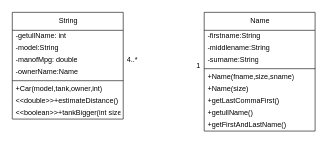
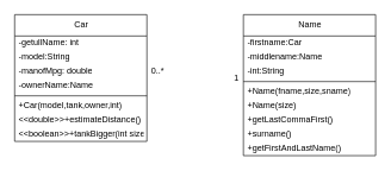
  <mxCell id="0" />
  <mxCell id="1" parent="0" />
- <mxCell id="2" value="String&lt;br&gt;&lt;br&gt;" style="swimlane;fontStyle=0;align=center;verticalAlign=top;childLayout=stackLayout;horizontal=1;startSize=30;horizontalStack=0;resizeParent=1;resizeParentMax=0;resizeLast=0;collapsible=0;marginBottom=0;html=1;" parent="1" vertex="1"><mxGeometry x="20" y="20" width="185" height="178" as="geometry" /></mxCell>
+ <mxCell id="2" value="Car&lt;br&gt;&lt;br&gt;" style="swimlane;fontStyle=0;align=center;verticalAlign=top;childLayout=stackLayout;horizontal=1;startSize=30;horizontalStack=0;resizeParent=1;resizeParentMax=0;resizeLast=0;collapsible=0;marginBottom=0;html=1;" parent="1" vertex="1"><mxGeometry x="20" y="20" width="185" height="178" as="geometry" /></mxCell>
  <mxCell id="3" value="-getullName: int" style="text;html=1;strokeColor=none;fillColor=none;align=left;verticalAlign=middle;spacingLeft=4;spacingRight=4;overflow=hidden;rotatable=0;points=[[0,0.5],[1,0.5]];portConstraint=eastwest;" parent="2" vertex="1"><mxGeometry y="30" width="185" height="20" as="geometry" /></mxCell>
  <mxCell id="4" value="-model:String" style="text;html=1;strokeColor=none;fillColor=none;align=left;verticalAlign=middle;spacingLeft=4;spacingRight=4;overflow=hidden;rotatable=0;points=[[0,0.5],[1,0.5]];portConstraint=eastwest;" parent="2" vertex="1"><mxGeometry y="50" width="185" height="20" as="geometry" /></mxCell>
  <mxCell id="5" value="-manofMpg: double" style="text;html=1;strokeColor=none;fillColor=none;align=left;verticalAlign=middle;spacingLeft=4;spacingRight=4;overflow=hidden;rotatable=0;points=[[0,0.5],[1,0.5]];portConstraint=eastwest;" parent="2" vertex="1"><mxGeometry y="70" width="185" height="20" as="geometry" /></mxCell>
  <mxCell id="6" value="-ownerName:Name" style="text;html=1;strokeColor=none;fillColor=none;align=left;verticalAlign=middle;spacingLeft=4;spacingRight=4;overflow=hidden;rotatable=0;points=[[0,0.5],[1,0.5]];portConstraint=eastwest;" parent="2" vertex="1"><mxGeometry y="90" width="185" height="20" as="geometry" /></mxCell>
  <mxCell id="7" value="" style="line;strokeWidth=1;fillColor=none;align=left;verticalAlign=middle;spacingTop=-1;spacingLeft=3;spacingRight=3;rotatable=0;labelPosition=right;points=[];portConstraint=eastwest;" parent="2" vertex="1"><mxGeometry y="110" width="185" height="8" as="geometry" /></mxCell>
  <mxCell id="8" value="+Car(model,tank,owner,int)" style="text;html=1;strokeColor=none;fillColor=none;align=left;verticalAlign=middle;spacingLeft=4;spacingRight=4;overflow=hidden;rotatable=0;points=[[0,0.5],[1,0.5]];portConstraint=eastwest;" parent="2" vertex="1"><mxGeometry y="118" width="185" height="20" as="geometry" /></mxCell>
  <mxCell id="9" value="&amp;lt;&amp;lt;double&amp;gt;&amp;gt;+estimateDistance()" style="text;html=1;strokeColor=none;fillColor=none;align=left;verticalAlign=middle;spacingLeft=4;spacingRight=4;overflow=hidden;rotatable=0;points=[[0,0.5],[1,0.5]];portConstraint=eastwest;" parent="2" vertex="1"><mxGeometry y="138" width="185" height="20" as="geometry" /></mxCell>
  <mxCell id="10" value="&amp;lt;&amp;lt;boolean&amp;gt;&amp;gt;+tankBigger(int size)" style="text;html=1;strokeColor=none;fillColor=none;align=left;verticalAlign=middle;spacingLeft=4;spacingRight=4;overflow=hidden;rotatable=0;points=[[0,0.5],[1,0.5]];portConstraint=eastwest;" parent="2" vertex="1"><mxGeometry y="158" width="185" height="20" as="geometry" /></mxCell>
  <mxCell id="11" value="Name" style="swimlane;fontStyle=0;align=center;verticalAlign=top;childLayout=stackLayout;horizontal=1;startSize=30;horizontalStack=0;resizeParent=1;resizeParentMax=0;resizeLast=0;collapsible=0;marginBottom=0;html=1;" parent="1" vertex="1"><mxGeometry x="340" y="20" width="185" height="198" as="geometry" /></mxCell>
- <mxCell id="12" value="-firstname:String" style="text;html=1;strokeColor=none;fillColor=none;align=left;verticalAlign=middle;spacingLeft=4;spacingRight=4;overflow=hidden;rotatable=0;points=[[0,0.5],[1,0.5]];portConstraint=eastwest;" parent="11" vertex="1"><mxGeometry y="30" width="185" height="20" as="geometry" /></mxCell>
- <mxCell id="13" value="-middlename:String" style="text;html=1;strokeColor=none;fillColor=none;align=left;verticalAlign=middle;spacingLeft=4;spacingRight=4;overflow=hidden;rotatable=0;points=[[0,0.5],[1,0.5]];portConstraint=eastwest;" parent="11" vertex="1"><mxGeometry y="50" width="185" height="20" as="geometry" /></mxCell>
- <mxCell id="14" value="-surname:String" style="text;html=1;strokeColor=none;fillColor=none;align=left;verticalAlign=middle;spacingLeft=4;spacingRight=4;overflow=hidden;rotatable=0;points=[[0,0.5],[1,0.5]];portConstraint=eastwest;" parent="11" vertex="1"><mxGeometry y="70" width="185" height="20" as="geometry" /></mxCell>
+ <mxCell id="12" value="-firstname:Car" style="text;html=1;strokeColor=none;fillColor=none;align=left;verticalAlign=middle;spacingLeft=4;spacingRight=4;overflow=hidden;rotatable=0;points=[[0,0.5],[1,0.5]];portConstraint=eastwest;" parent="11" vertex="1"><mxGeometry y="30" width="185" height="20" as="geometry" /></mxCell>
+ <mxCell id="13" value="-middlename:Name" style="text;html=1;strokeColor=none;fillColor=none;align=left;verticalAlign=middle;spacingLeft=4;spacingRight=4;overflow=hidden;rotatable=0;points=[[0,0.5],[1,0.5]];portConstraint=eastwest;" parent="11" vertex="1"><mxGeometry y="50" width="185" height="20" as="geometry" /></mxCell>
+ <mxCell id="14" value="-int:String" style="text;html=1;strokeColor=none;fillColor=none;align=left;verticalAlign=middle;spacingLeft=4;spacingRight=4;overflow=hidden;rotatable=0;points=[[0,0.5],[1,0.5]];portConstraint=eastwest;" parent="11" vertex="1"><mxGeometry y="70" width="185" height="20" as="geometry" /></mxCell>
  <mxCell id="15" value="" style="line;strokeWidth=1;fillColor=none;align=left;verticalAlign=middle;spacingTop=-1;spacingLeft=3;spacingRight=3;rotatable=0;labelPosition=right;points=[];portConstraint=eastwest;" parent="11" vertex="1"><mxGeometry y="90" width="185" height="8" as="geometry" /></mxCell>
  <mxCell id="16" value="+Name(fname,size,sname)" style="text;html=1;strokeColor=none;fillColor=none;align=left;verticalAlign=middle;spacingLeft=4;spacingRight=4;overflow=hidden;rotatable=0;points=[[0,0.5],[1,0.5]];portConstraint=eastwest;" parent="11" vertex="1"><mxGeometry y="98" width="185" height="20" as="geometry" /></mxCell>
  <mxCell id="17" value="+Name(size)" style="text;html=1;strokeColor=none;fillColor=none;align=left;verticalAlign=middle;spacingLeft=4;spacingRight=4;overflow=hidden;rotatable=0;points=[[0,0.5],[1,0.5]];portConstraint=eastwest;" parent="11" vertex="1"><mxGeometry y="118" width="185" height="20" as="geometry" /></mxCell>
  <mxCell id="18" value="+getLastCommaFirst()" style="text;html=1;strokeColor=none;fillColor=none;align=left;verticalAlign=middle;spacingLeft=4;spacingRight=4;overflow=hidden;rotatable=0;points=[[0,0.5],[1,0.5]];portConstraint=eastwest;" parent="11" vertex="1"><mxGeometry y="138" width="185" height="20" as="geometry" /></mxCell>
- <mxCell id="19" value="+getullName()" style="text;html=1;strokeColor=none;fillColor=none;align=left;verticalAlign=middle;spacingLeft=4;spacingRight=4;overflow=hidden;rotatable=0;points=[[0,0.5],[1,0.5]];portConstraint=eastwest;" parent="11" vertex="1"><mxGeometry y="158" width="185" height="20" as="geometry" /></mxCell>
+ <mxCell id="19" value="+surname()" style="text;html=1;strokeColor=none;fillColor=none;align=left;verticalAlign=middle;spacingLeft=4;spacingRight=4;overflow=hidden;rotatable=0;points=[[0,0.5],[1,0.5]];portConstraint=eastwest;" parent="11" vertex="1"><mxGeometry y="158" width="185" height="20" as="geometry" /></mxCell>
  <mxCell id="20" value="+getFirstAndLastName()" style="text;html=1;strokeColor=none;fillColor=none;align=left;verticalAlign=middle;spacingLeft=4;spacingRight=4;overflow=hidden;rotatable=0;points=[[0,0.5],[1,0.5]];portConstraint=eastwest;" parent="11" vertex="1"><mxGeometry y="178" width="185" height="20" as="geometry" /></mxCell>
  <mxCell id="21" value="1" style="text;html=1;align=center;verticalAlign=middle;resizable=0;points=[];autosize=1;strokeColor=none;fillColor=none;" vertex="1" parent="1"><mxGeometry x="315" y="95" width="30" height="30" as="geometry" /></mxCell>
- <mxCell id="22" value="4..*" style="text;html=1;align=center;verticalAlign=middle;resizable=0;points=[];autosize=1;strokeColor=none;fillColor=none;" vertex="1" parent="1"><mxGeometry x="200" y="85" width="40" height="30" as="geometry" /></mxCell>
+ <mxCell id="22" value="0..*" style="text;html=1;align=center;verticalAlign=middle;resizable=0;points=[];autosize=1;strokeColor=none;fillColor=none;" vertex="1" parent="1"><mxGeometry x="200" y="85" width="40" height="30" as="geometry" /></mxCell>
